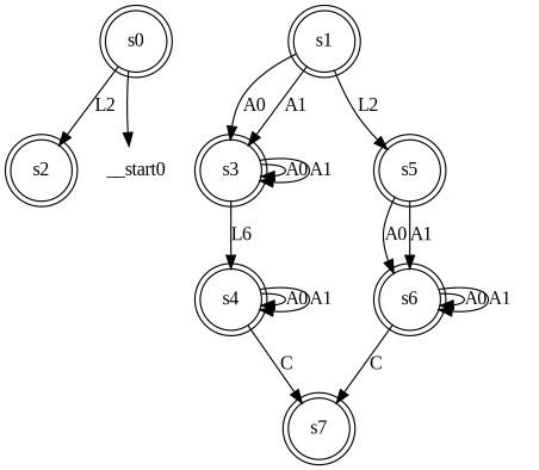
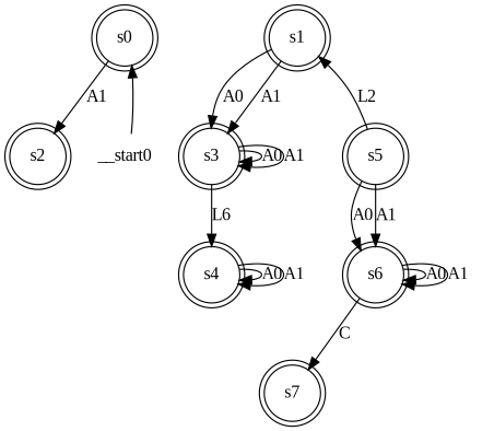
  digraph {
    fontname="Liberation Serif"
    node [fontname="Liberation Serif" shape=doublecircle]
    edge [fontname="Liberation Serif"]
    n1 [label=s0]
    n2 [label=s2]
    n3 [label=s1]
    n4 [label=s3]
    n5 [label=s5]
    n6 [label=s4]
    n7 [label=s6]
    n8 [label=s7]
    __start0 [shape=none]
-   n1 -> n2 [label=L2]
+   n1 -> n2 [label=A1]
    n3 -> n4 [label=A0]
    n3 -> n4 [label=A1]
-   n3 -> n5 [label=L2]
+   n5 -> n3 [label=L2]
    n4 -> n4 [label=A0]
    n4 -> n4 [label=A1]
    n4 -> n6 [label=L6]
    n5 -> n7 [label=A0]
    n5 -> n7 [label=A1]
    n6 -> n6 [label=A0]
    n6 -> n6 [label=A1]
-   n6 -> n8 [label=C]
    n7 -> n7 [label=A0]
    n7 -> n7 [label=A1]
    n7 -> n8 [label=C]
-   n1 -> __start0
+   __start0 -> n1
  }
